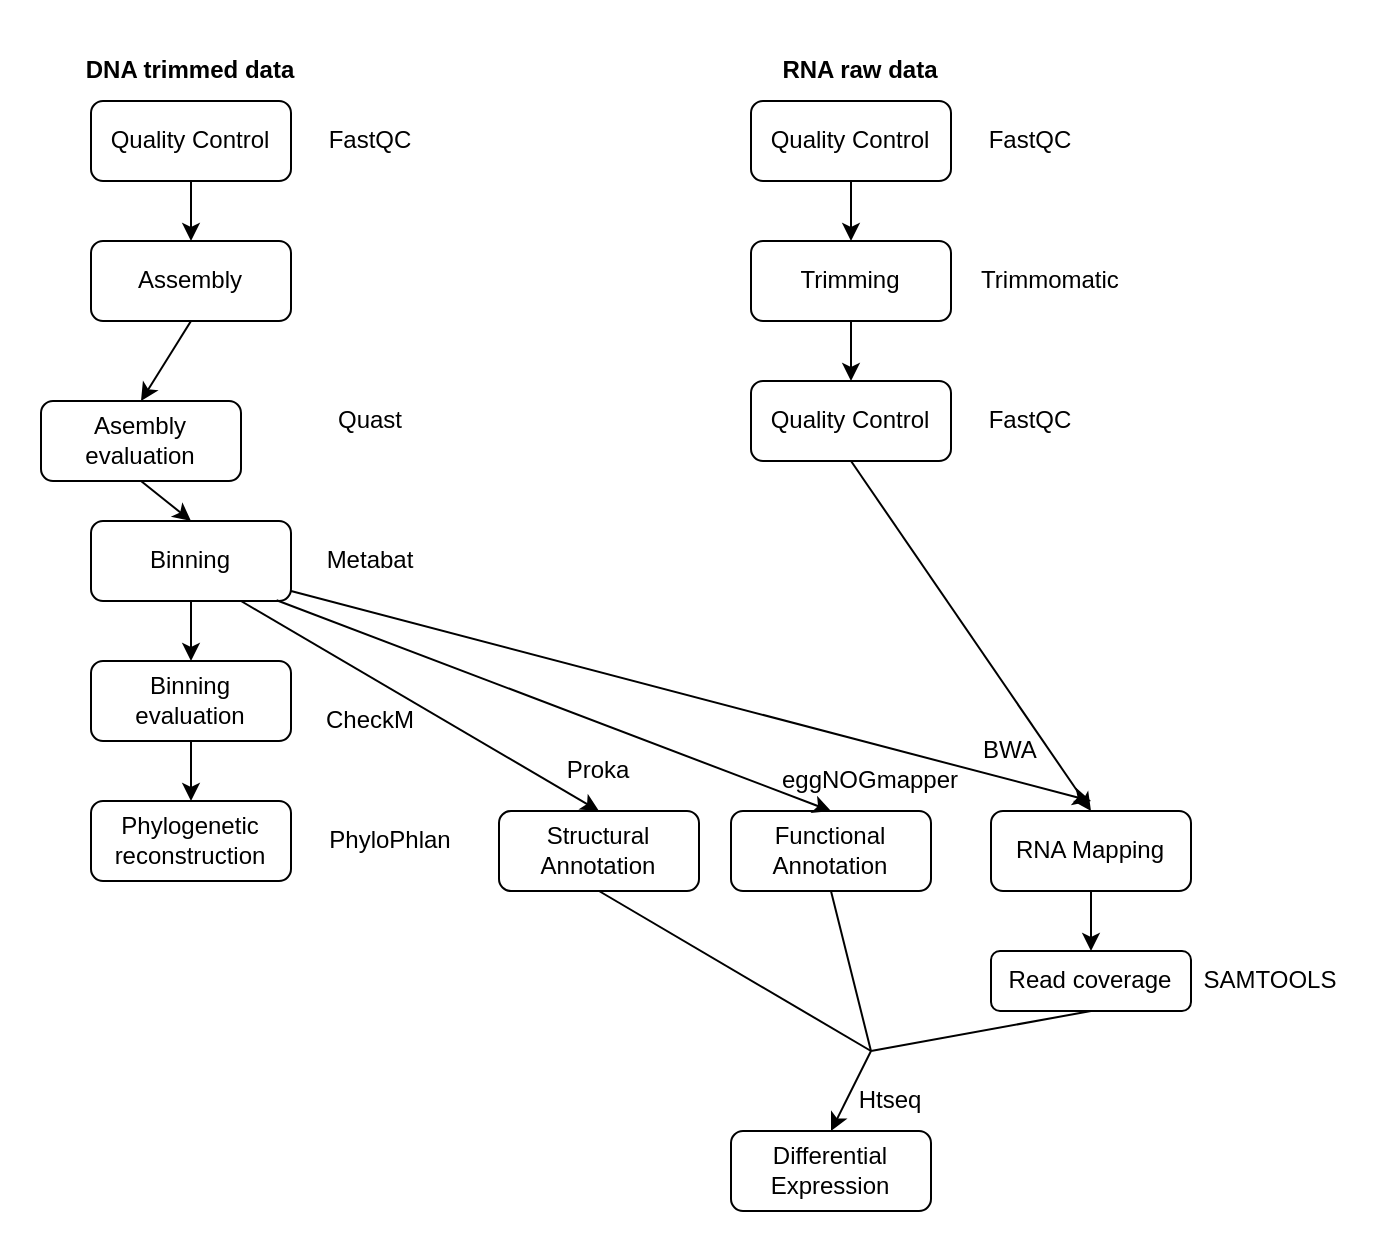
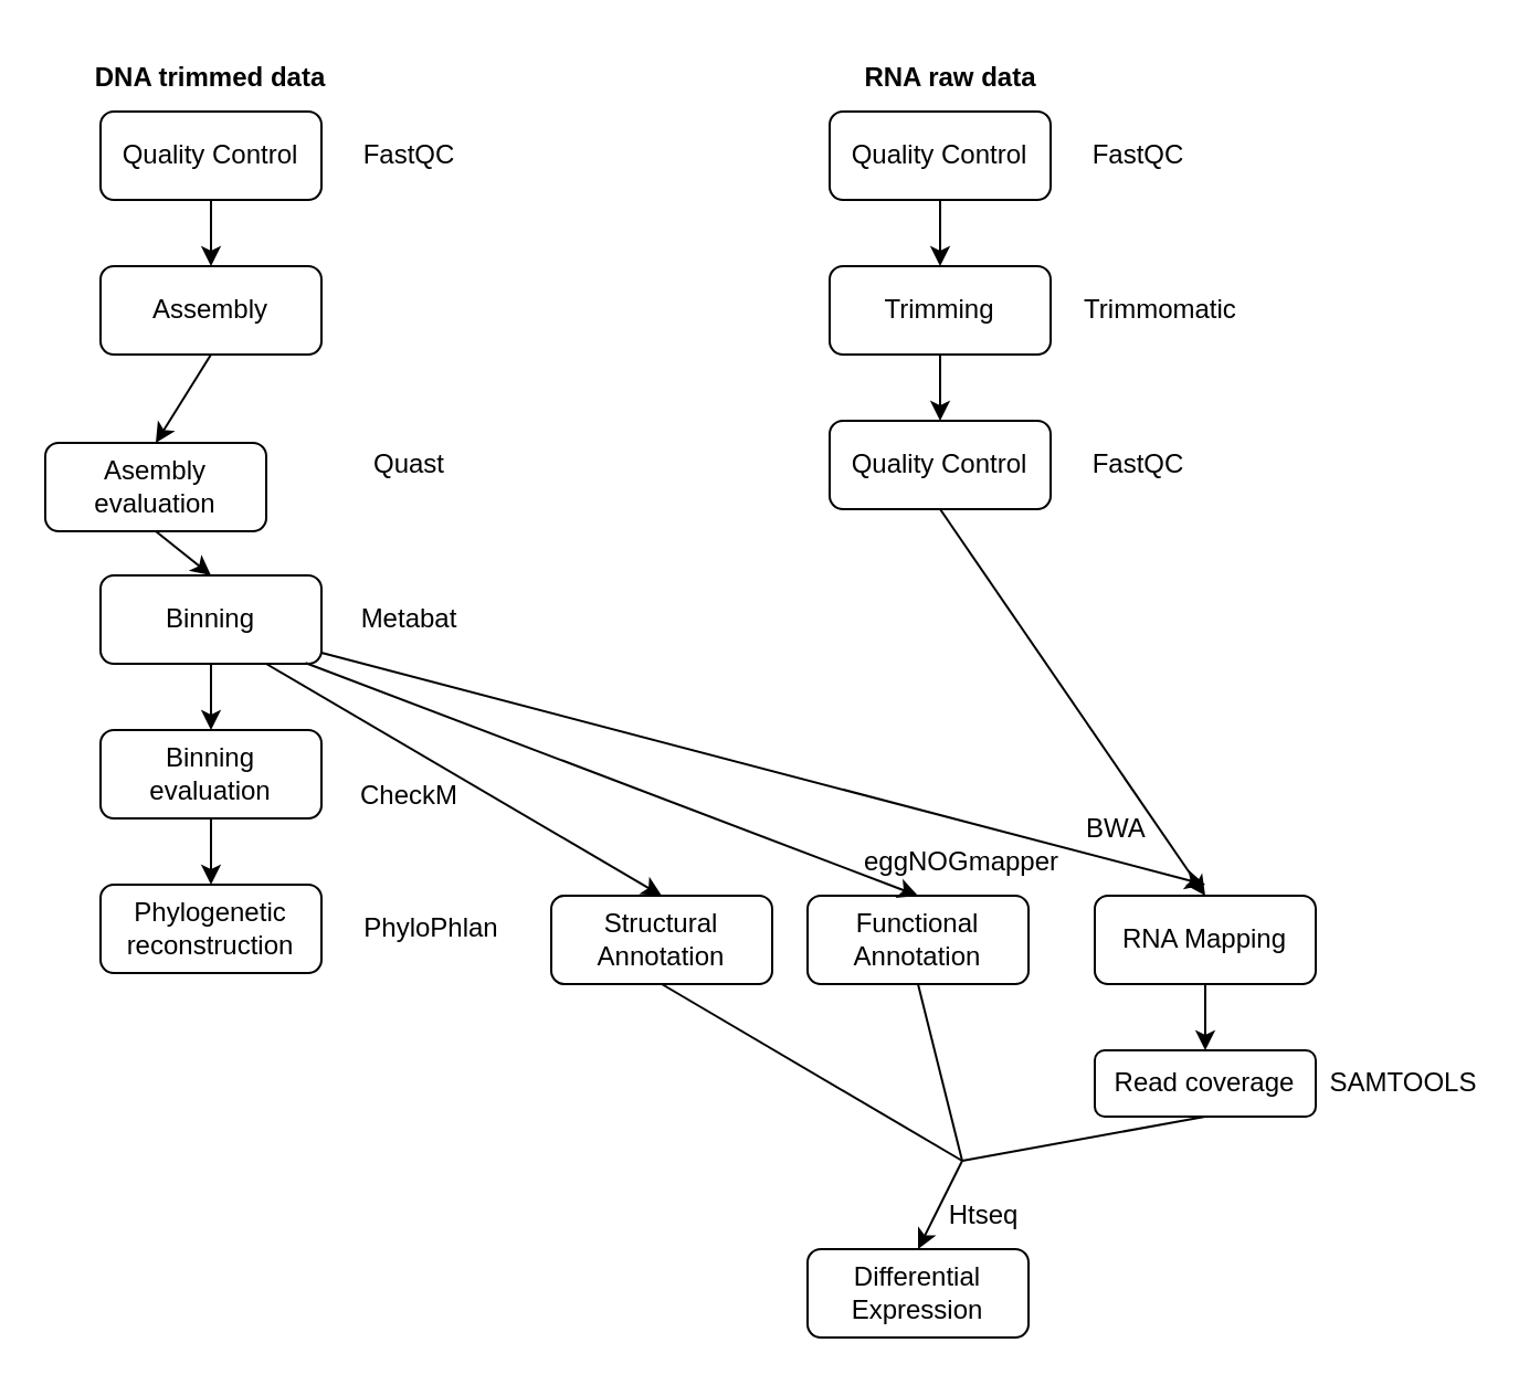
  <mxCell id="0" />
  <mxCell id="1" parent="0" />
  <mxCell id="2" value="Quality Control" style="rounded=1;whiteSpace=wrap;html=1;" parent="1" vertex="1"><mxGeometry x="375" y="50" width="100" height="40" as="geometry" /></mxCell>
  <mxCell id="3" value="Trimming" style="rounded=1;whiteSpace=wrap;html=1;" parent="1" vertex="1"><mxGeometry x="375" y="120" width="100" height="40" as="geometry" /></mxCell>
  <mxCell id="4" value="Quality Control" style="rounded=1;whiteSpace=wrap;html=1;" parent="1" vertex="1"><mxGeometry x="375" y="190" width="100" height="40" as="geometry" /></mxCell>
  <mxCell id="5" value="Structural Annotation" style="rounded=1;whiteSpace=wrap;html=1;" parent="1" vertex="1"><mxGeometry x="249" y="405" width="100" height="40" as="geometry" /></mxCell>
  <mxCell id="6" value="Functional Annotation" style="rounded=1;whiteSpace=wrap;html=1;" parent="1" vertex="1"><mxGeometry x="365" y="405" width="100" height="40" as="geometry" /></mxCell>
  <mxCell id="7" value="RNA Mapping" style="rounded=1;whiteSpace=wrap;html=1;" parent="1" vertex="1"><mxGeometry x="495" y="405" width="100" height="40" as="geometry" /></mxCell>
  <mxCell id="8" value="Read coverage" style="rounded=1;whiteSpace=wrap;html=1;" parent="1" vertex="1"><mxGeometry x="495" y="475" width="100" height="30" as="geometry" /></mxCell>
  <mxCell id="9" value="Differential Expression" style="rounded=1;whiteSpace=wrap;html=1;" parent="1" vertex="1"><mxGeometry x="365" y="565" width="100" height="40" as="geometry" /></mxCell>
  <mxCell id="10" value="Phylogenetic reconstruction" style="rounded=1;whiteSpace=wrap;html=1;" parent="1" vertex="1"><mxGeometry x="45" y="400" width="100" height="40" as="geometry" /></mxCell>
  <mxCell id="11" value="Quality Control" style="rounded=1;whiteSpace=wrap;html=1;" parent="1" vertex="1"><mxGeometry x="45" y="50" width="100" height="40" as="geometry" /></mxCell>
  <mxCell id="12" value="Assembly" style="rounded=1;whiteSpace=wrap;html=1;" parent="1" vertex="1"><mxGeometry x="45" y="120" width="100" height="40" as="geometry" /></mxCell>
  <mxCell id="13" value="Asembly evaluation" style="rounded=1;whiteSpace=wrap;html=1;" parent="1" vertex="1"><mxGeometry x="20" y="200" width="100" height="40" as="geometry" /></mxCell>
  <mxCell id="14" value="Binning" style="rounded=1;whiteSpace=wrap;html=1;" parent="1" vertex="1"><mxGeometry x="45" y="260" width="100" height="40" as="geometry" /></mxCell>
  <mxCell id="15" value="Binning evaluation" style="rounded=1;whiteSpace=wrap;html=1;" parent="1" vertex="1"><mxGeometry x="45" y="330" width="100" height="40" as="geometry" /></mxCell>
  <mxCell id="16" value="" style="endArrow=classic;html=1;rounded=0;exitX=0.5;exitY=1;exitDx=0;exitDy=0;entryX=0.5;entryY=0;entryDx=0;entryDy=0;" parent="1" source="11" target="12" edge="1"><mxGeometry width="50" height="50" relative="1" as="geometry"><mxPoint x="225" y="240" as="sourcePoint" /><mxPoint x="225" y="280" as="targetPoint" /></mxGeometry></mxCell>
  <mxCell id="17" value="" style="endArrow=classic;html=1;rounded=0;exitX=0.5;exitY=1;exitDx=0;exitDy=0;entryX=0.5;entryY=0;entryDx=0;entryDy=0;" parent="1" source="12" target="13" edge="1"><mxGeometry width="50" height="50" relative="1" as="geometry"><mxPoint x="105" y="100" as="sourcePoint" /><mxPoint x="105" y="130" as="targetPoint" /></mxGeometry></mxCell>
  <mxCell id="18" value="" style="endArrow=classic;html=1;rounded=0;exitX=0.5;exitY=1;exitDx=0;exitDy=0;entryX=0.5;entryY=0;entryDx=0;entryDy=0;" parent="1" source="13" target="14" edge="1"><mxGeometry width="50" height="50" relative="1" as="geometry"><mxPoint x="115" y="110" as="sourcePoint" /><mxPoint x="115" y="140" as="targetPoint" /></mxGeometry></mxCell>
  <mxCell id="19" value="" style="endArrow=classic;html=1;rounded=0;exitX=0.5;exitY=1;exitDx=0;exitDy=0;entryX=0.5;entryY=0;entryDx=0;entryDy=0;" parent="1" source="14" target="15" edge="1"><mxGeometry width="50" height="50" relative="1" as="geometry"><mxPoint x="125" y="120" as="sourcePoint" /><mxPoint x="125" y="150" as="targetPoint" /></mxGeometry></mxCell>
  <mxCell id="20" value="" style="endArrow=classic;html=1;rounded=0;exitX=0.5;exitY=1;exitDx=0;exitDy=0;entryX=0.5;entryY=0;entryDx=0;entryDy=0;" parent="1" source="15" target="10" edge="1"><mxGeometry width="50" height="50" relative="1" as="geometry"><mxPoint x="135" y="130" as="sourcePoint" /><mxPoint x="135" y="160" as="targetPoint" /></mxGeometry></mxCell>
  <mxCell id="21" value="" style="endArrow=classic;html=1;rounded=0;exitX=0.5;exitY=1;exitDx=0;exitDy=0;" parent="1" source="2" target="3" edge="1"><mxGeometry width="50" height="50" relative="1" as="geometry"><mxPoint x="145" y="140" as="sourcePoint" /><mxPoint x="145" y="170" as="targetPoint" /></mxGeometry></mxCell>
  <mxCell id="22" value="" style="endArrow=classic;html=1;rounded=0;exitX=0.5;exitY=1;exitDx=0;exitDy=0;entryX=0.5;entryY=0;entryDx=0;entryDy=0;" parent="1" source="3" target="4" edge="1"><mxGeometry width="50" height="50" relative="1" as="geometry"><mxPoint x="155" y="150" as="sourcePoint" /><mxPoint x="155" y="180" as="targetPoint" /></mxGeometry></mxCell>
  <mxCell id="23" value="" style="endArrow=classic;html=1;rounded=0;exitX=0.5;exitY=1;exitDx=0;exitDy=0;entryX=0.5;entryY=0;entryDx=0;entryDy=0;" parent="1" source="4" target="7" edge="1"><mxGeometry width="50" height="50" relative="1" as="geometry"><mxPoint x="165" y="160" as="sourcePoint" /><mxPoint x="165" y="190" as="targetPoint" /></mxGeometry></mxCell>
  <mxCell id="24" value="" style="endArrow=classic;html=1;rounded=0;entryX=0.5;entryY=0;entryDx=0;entryDy=0;exitX=0.75;exitY=1;exitDx=0;exitDy=0;" parent="1" target="5" edge="1" source="14"><mxGeometry width="50" height="50" relative="1" as="geometry"><mxPoint x="375" y="340" as="sourcePoint" /><mxPoint x="185" y="290" as="targetPoint" /></mxGeometry></mxCell>
  <mxCell id="25" value="" style="endArrow=classic;html=1;rounded=0;entryX=0.5;entryY=0;entryDx=0;entryDy=0;exitX=0.928;exitY=0.99;exitDx=0;exitDy=0;exitPerimeter=0;" parent="1" target="6" edge="1" source="14"><mxGeometry width="50" height="50" relative="1" as="geometry"><mxPoint x="375" y="340" as="sourcePoint" /><mxPoint x="195" y="300" as="targetPoint" /></mxGeometry></mxCell>
  <mxCell id="26" value="" style="endArrow=classic;html=1;rounded=0;exitX=0.5;exitY=1;exitDx=0;exitDy=0;entryX=0.5;entryY=0;entryDx=0;entryDy=0;" parent="1" source="7" target="8" edge="1"><mxGeometry width="50" height="50" relative="1" as="geometry"><mxPoint x="205" y="305" as="sourcePoint" /><mxPoint x="205" y="335" as="targetPoint" /></mxGeometry></mxCell>
  <mxCell id="27" value="" style="endArrow=classic;html=1;rounded=0;entryX=0.5;entryY=0;entryDx=0;entryDy=0;" parent="1" target="9" edge="1"><mxGeometry width="50" height="50" relative="1" as="geometry"><mxPoint x="435" y="525" as="sourcePoint" /><mxPoint x="245" y="375" as="targetPoint" /></mxGeometry></mxCell>
  <mxCell id="28" value="" style="endArrow=none;html=1;rounded=0;entryX=0.5;entryY=1;entryDx=0;entryDy=0;" parent="1" target="6" edge="1"><mxGeometry width="50" height="50" relative="1" as="geometry"><mxPoint x="435" y="525" as="sourcePoint" /><mxPoint x="275" y="395" as="targetPoint" /></mxGeometry></mxCell>
  <mxCell id="29" value="" style="endArrow=none;html=1;rounded=0;entryX=0.5;entryY=1;entryDx=0;entryDy=0;" parent="1" target="5" edge="1"><mxGeometry width="50" height="50" relative="1" as="geometry"><mxPoint x="435" y="525" as="sourcePoint" /><mxPoint x="425" y="455" as="targetPoint" /></mxGeometry></mxCell>
  <mxCell id="30" value="" style="endArrow=none;html=1;rounded=0;entryX=0.5;entryY=1;entryDx=0;entryDy=0;" parent="1" target="8" edge="1"><mxGeometry width="50" height="50" relative="1" as="geometry"><mxPoint x="435" y="525" as="sourcePoint" /><mxPoint x="435" y="465" as="targetPoint" /></mxGeometry></mxCell>
  <mxCell id="31" value="&lt;b&gt;RNA raw data&lt;/b&gt;" style="text;html=1;strokeColor=none;fillColor=none;align=center;verticalAlign=middle;whiteSpace=wrap;rounded=0;" parent="1" vertex="1"><mxGeometry x="385" y="20" width="90" height="30" as="geometry" /></mxCell>
  <mxCell id="32" value="&lt;b&gt;DNA trimmed data&lt;/b&gt;" style="text;html=1;strokeColor=none;fillColor=none;align=center;verticalAlign=middle;whiteSpace=wrap;rounded=0;" parent="1" vertex="1"><mxGeometry x="35" y="20" width="120" height="30" as="geometry" /></mxCell>
  <mxCell id="33" value="FastQC" style="text;html=1;strokeColor=none;fillColor=none;align=center;verticalAlign=middle;whiteSpace=wrap;rounded=0;" parent="1" vertex="1"><mxGeometry x="475" y="55" width="80" height="30" as="geometry" /></mxCell>
  <mxCell id="34" value="FastQC" style="text;html=1;strokeColor=none;fillColor=none;align=center;verticalAlign=middle;whiteSpace=wrap;rounded=0;" parent="1" vertex="1"><mxGeometry x="475" y="195" width="80" height="30" as="geometry" /></mxCell>
  <mxCell id="35" value="FastQC" style="text;html=1;strokeColor=none;fillColor=none;align=center;verticalAlign=middle;whiteSpace=wrap;rounded=0;" parent="1" vertex="1"><mxGeometry x="145" y="55" width="80" height="30" as="geometry" /></mxCell>
  <mxCell id="36" value="Trimmomatic" style="text;html=1;strokeColor=none;fillColor=none;align=center;verticalAlign=middle;whiteSpace=wrap;rounded=0;" parent="1" vertex="1"><mxGeometry x="485" y="125" width="80" height="30" as="geometry" /></mxCell>
  <mxCell id="37" value="Quast" style="text;html=1;strokeColor=none;fillColor=none;align=center;verticalAlign=middle;whiteSpace=wrap;rounded=0;" parent="1" vertex="1"><mxGeometry x="145" y="195" width="80" height="30" as="geometry" /></mxCell>
  <mxCell id="38" value="Metabat" style="text;html=1;strokeColor=none;fillColor=none;align=center;verticalAlign=middle;whiteSpace=wrap;rounded=0;" parent="1" vertex="1"><mxGeometry x="145" y="265" width="80" height="30" as="geometry" /></mxCell>
  <mxCell id="39" value="CheckM" style="text;html=1;strokeColor=none;fillColor=none;align=center;verticalAlign=middle;whiteSpace=wrap;rounded=0;" parent="1" vertex="1"><mxGeometry x="145" y="345" width="80" height="30" as="geometry" /></mxCell>
  <mxCell id="40" value="PhyloPhlan" style="text;html=1;strokeColor=none;fillColor=none;align=center;verticalAlign=middle;whiteSpace=wrap;rounded=0;" parent="1" vertex="1"><mxGeometry x="155" y="405" width="80" height="30" as="geometry" /></mxCell>
- <mxCell id="41" value="Proka" style="text;html=1;strokeColor=none;fillColor=none;align=center;verticalAlign=middle;whiteSpace=wrap;rounded=0;" parent="1" vertex="1"><mxGeometry x="259" y="370" width="80" height="30" as="geometry" /></mxCell>
  <mxCell id="42" value="BWA" style="text;html=1;strokeColor=none;fillColor=none;align=center;verticalAlign=middle;whiteSpace=wrap;rounded=0;" parent="1" vertex="1"><mxGeometry x="465" y="360" width="80" height="30" as="geometry" /></mxCell>
  <mxCell id="43" value="SAMTOOLS" style="text;html=1;strokeColor=none;fillColor=none;align=center;verticalAlign=middle;whiteSpace=wrap;rounded=0;" parent="1" vertex="1"><mxGeometry x="595" y="475" width="80" height="30" as="geometry" /></mxCell>
  <mxCell id="44" value="Htseq" style="text;html=1;strokeColor=none;fillColor=none;align=center;verticalAlign=middle;whiteSpace=wrap;rounded=0;" parent="1" vertex="1"><mxGeometry x="405" y="535" width="80" height="30" as="geometry" /></mxCell>
  <mxCell id="45" value="" style="endArrow=classic;html=1;rounded=0;exitX=0;exitY=1;exitDx=0;exitDy=0;startArrow=none;" edge="1" parent="1" source="38"><mxGeometry width="50" height="50" relative="1" as="geometry"><mxPoint x="265" y="300" as="sourcePoint" /><mxPoint x="545" y="400" as="targetPoint" /></mxGeometry></mxCell>
  <mxCell id="46" value="eggNOGmapper" style="text;html=1;strokeColor=none;fillColor=none;align=center;verticalAlign=middle;whiteSpace=wrap;rounded=0;" parent="1" vertex="1"><mxGeometry x="395" y="375" width="80" height="30" as="geometry" /></mxCell>
